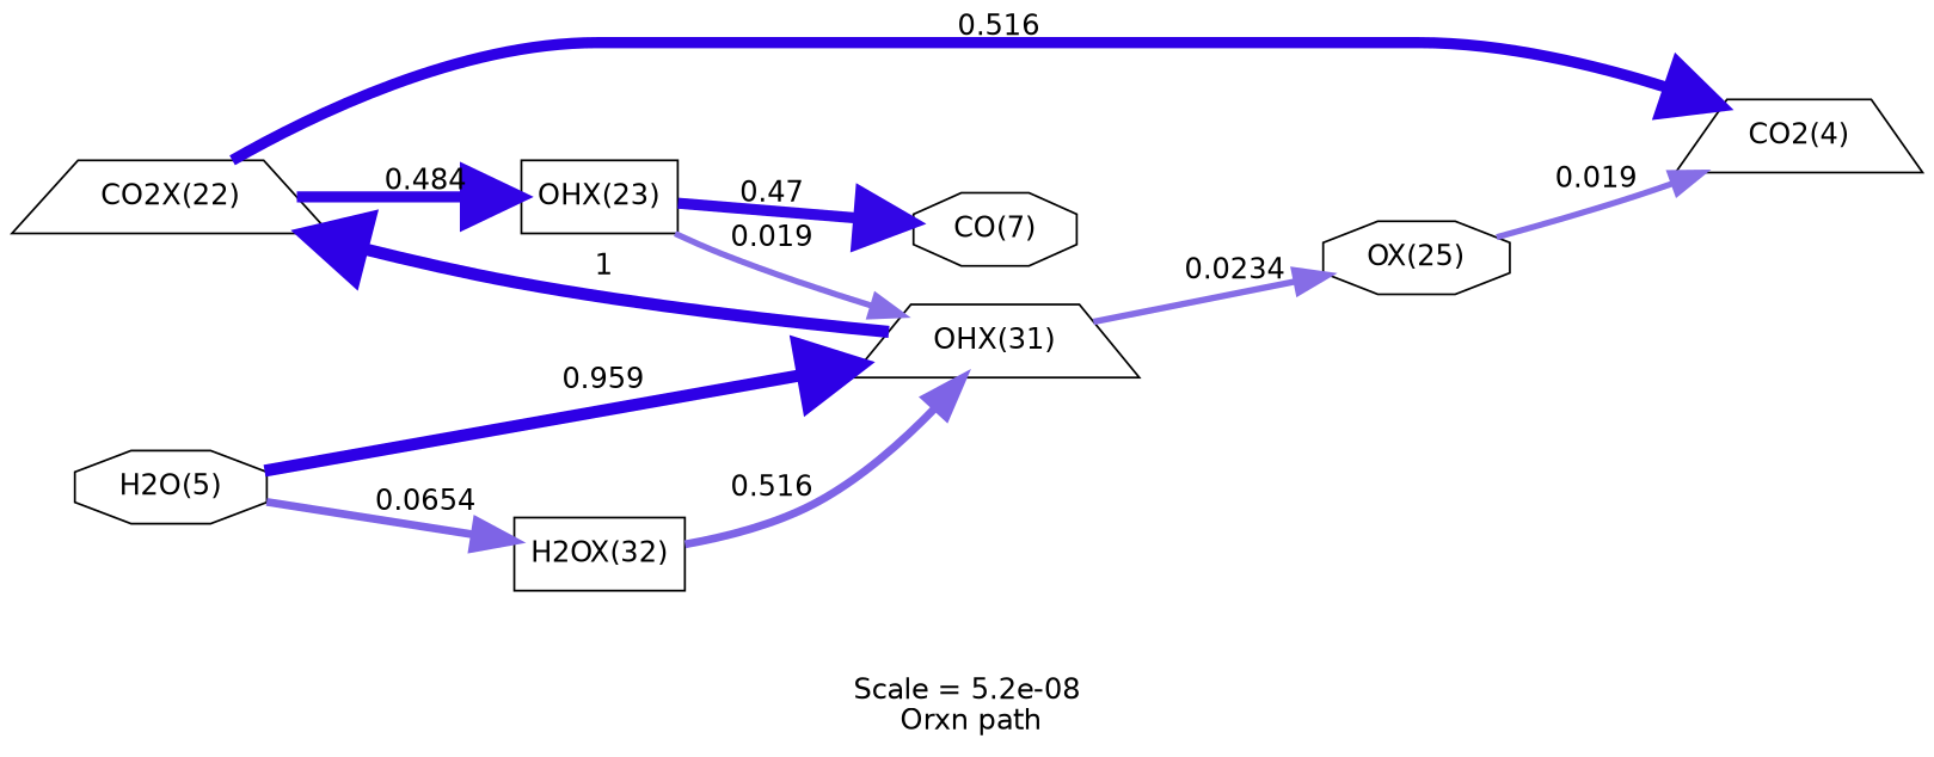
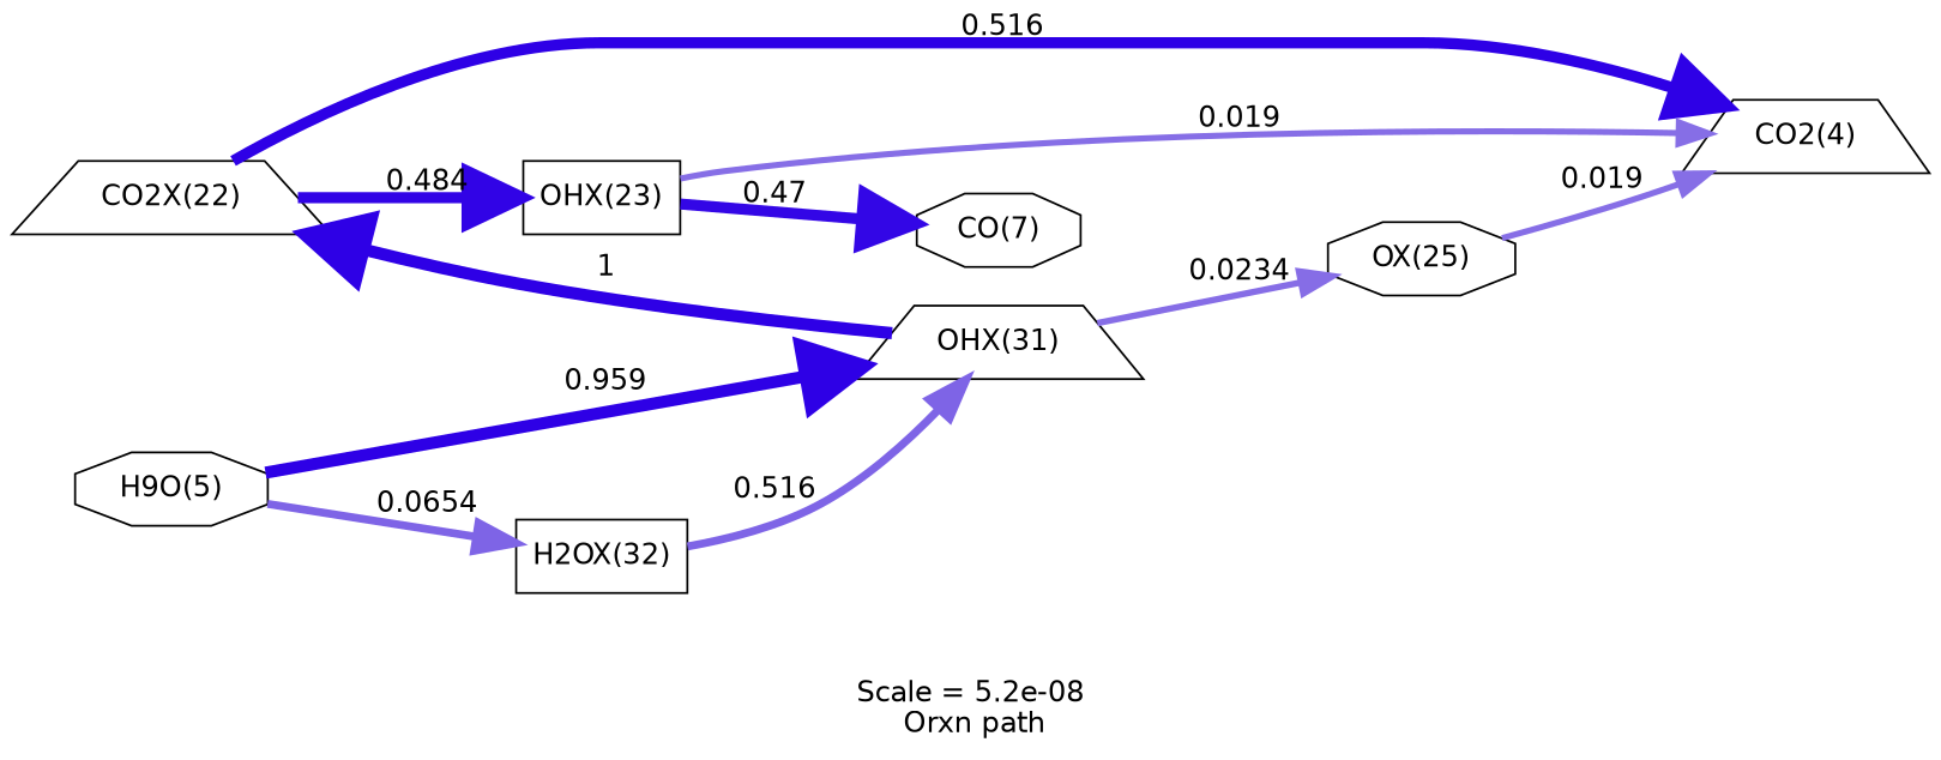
  digraph {
    fontname=Helvetica
    label="Scale = 5.2e-08\l Orxn path"
    rankdir=LR
    node [fontname=Helvetica shape=trapezium]
    edge [arrowsize=1.5 color="0.7, 0.519, 0.9" fontname=Helvetica penwidth=3.01]
    n1 [label="CO2X(22)"]
    n2 [label="CO2(4)"]
    n3 [label="OHX(23)" shape=box]
    n4 [label="CO(7)" shape=octagon]
    n5 [label="OX(25)" shape=octagon]
    n6 [label="OHX(31)"]
    n7 [label="H2OX(32)" shape=box]
-   n8 [label="H2O(5)" shape=octagon]
+   n8 [label="H9O(5)" shape=octagon]
    n1 -> n2 [arrowsize=2.75 color="0.7, 1.02, 0.9" label=" 0.516" penwidth=5.5]
    n1 -> n3 [arrowsize=2.73 color="0.7, 0.984, 0.9" label=" 0.484" penwidth=5.45]
-   n3 -> n6 [label=" 0.019"]
+   n3 -> n2 [label=" 0.019"]
    n3 -> n4 [arrowsize=2.71 color="0.7, 0.97, 0.9" label=" 0.47" penwidth=5.43]
    n5 -> n2 [label=" 0.019"]
    n6 -> n1 [arrowsize=3 color="0.7, 1.5, 0.9" label=" 1" penwidth=6]
    n6 -> n5 [arrowsize=1.58 color="0.7, 0.523, 0.9" label=" 0.0234" penwidth=3.16]
    n7 -> n6 [arrowsize=1.97 color="0.7, 0.565, 0.9" label=" 0.516" penwidth=3.94]
    n8 -> n6 [arrowsize=2.98 color="0.7, 1.46, 0.9" label=" 0.959" penwidth=5.97]
    n8 -> n7 [arrowsize=1.97 color="0.7, 0.565, 0.9" label=" 0.0654" penwidth=3.94]
  }
